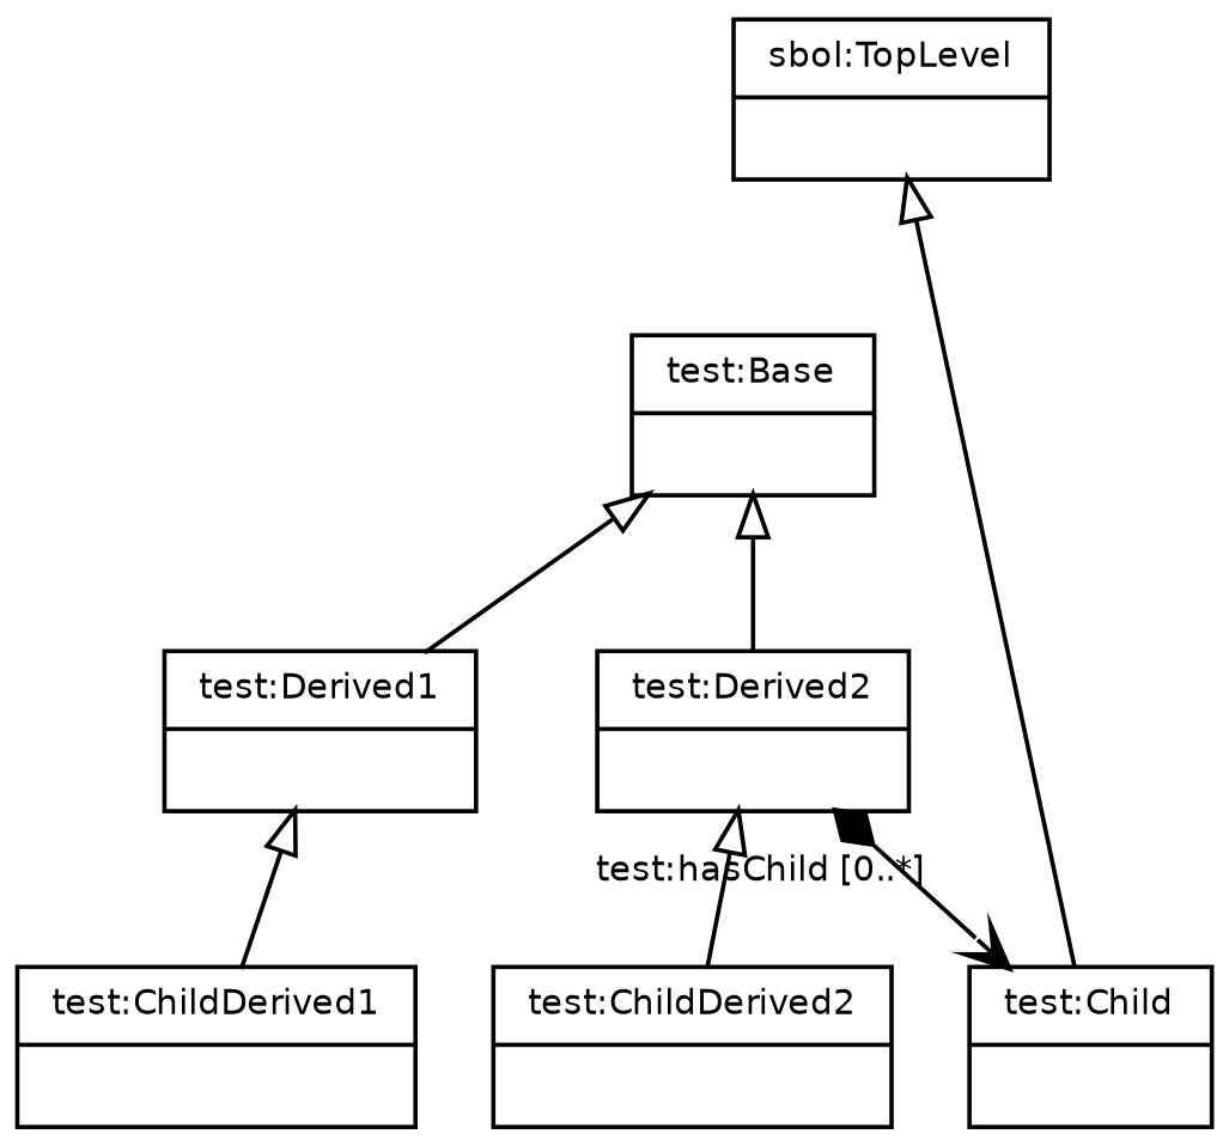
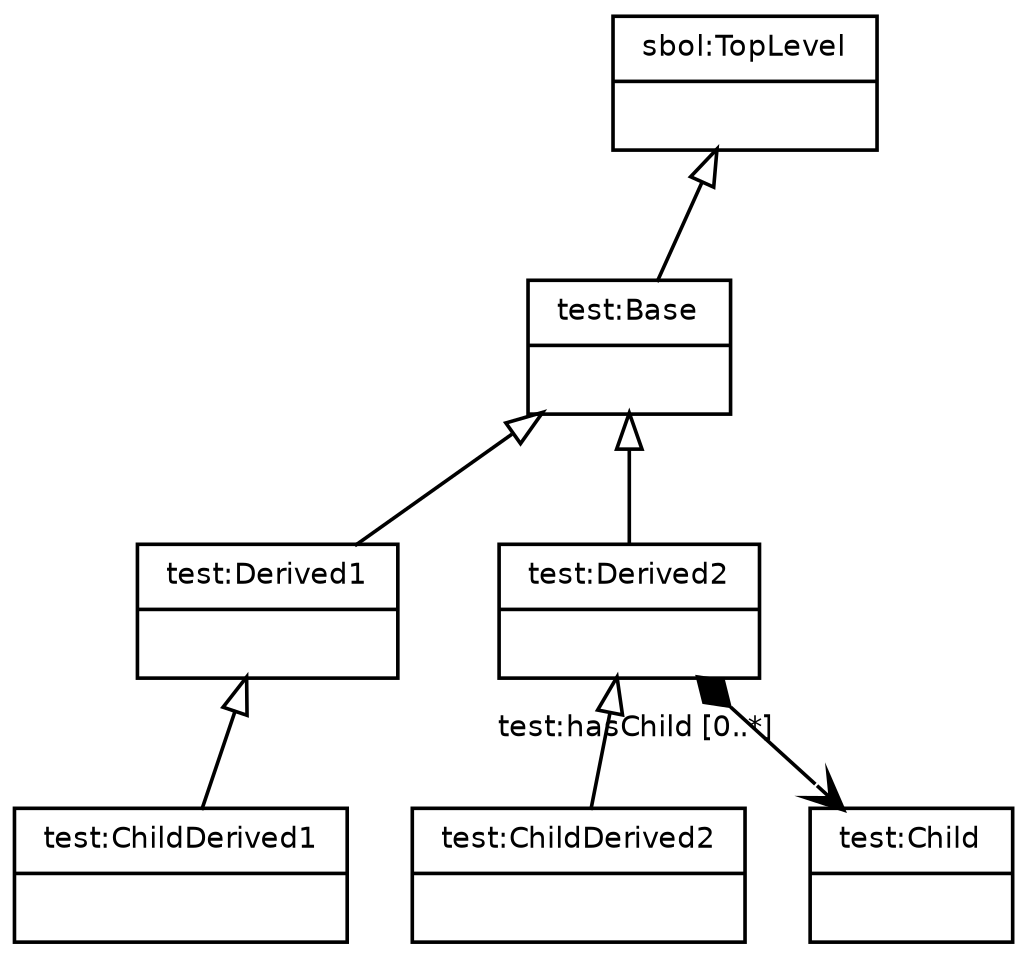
  digraph {
    node [fontname="Bitstream Vera Sans" fontsize=8 shape=record]
    edge [arrowtail=empty dir=back fontname="Bitstream Vera Sans" fontsize=8]
    n1 [label="{sbol:TopLevel|}"]
    n2 [label="{test:Base|}"]
    n3 [label="{test:Derived1|}"]
    n4 [label="{test:Derived2|}"]
    n5 [label="{test:ChildDerived1|}"]
    n6 [label="{test:Child|}"]
    n7 [label="{test:ChildDerived2|}"]
-   n1 -> n6
+   n1 -> n2
    n2 -> n3
    n2 -> n4
    n3 -> n5
    n4 -> n6 [arrowhead=vee arrowtail=diamond dir=both xlabel="test:hasChild [0..*]"]
    n4 -> n7
  }
